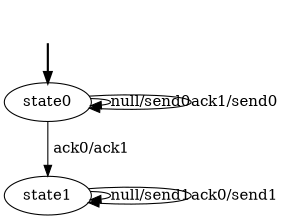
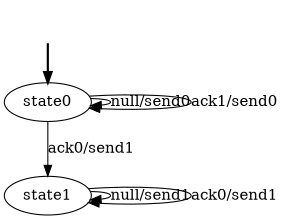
  digraph {
    fake [style=invisible]
    state0 [root=true]
    state1
    fake -> state0 [style=bold]
    state0 -> state0 [label="null/send0"]
    state0 -> state0 [label="ack1/send0"]
-   state0 -> state1 [label="ack0/ack1"]
+   state0 -> state1 [label="ack0/send1"]
    state1 -> state1 [label="null/send1"]
    state1 -> state1 [label="ack0/send1"]
  }
